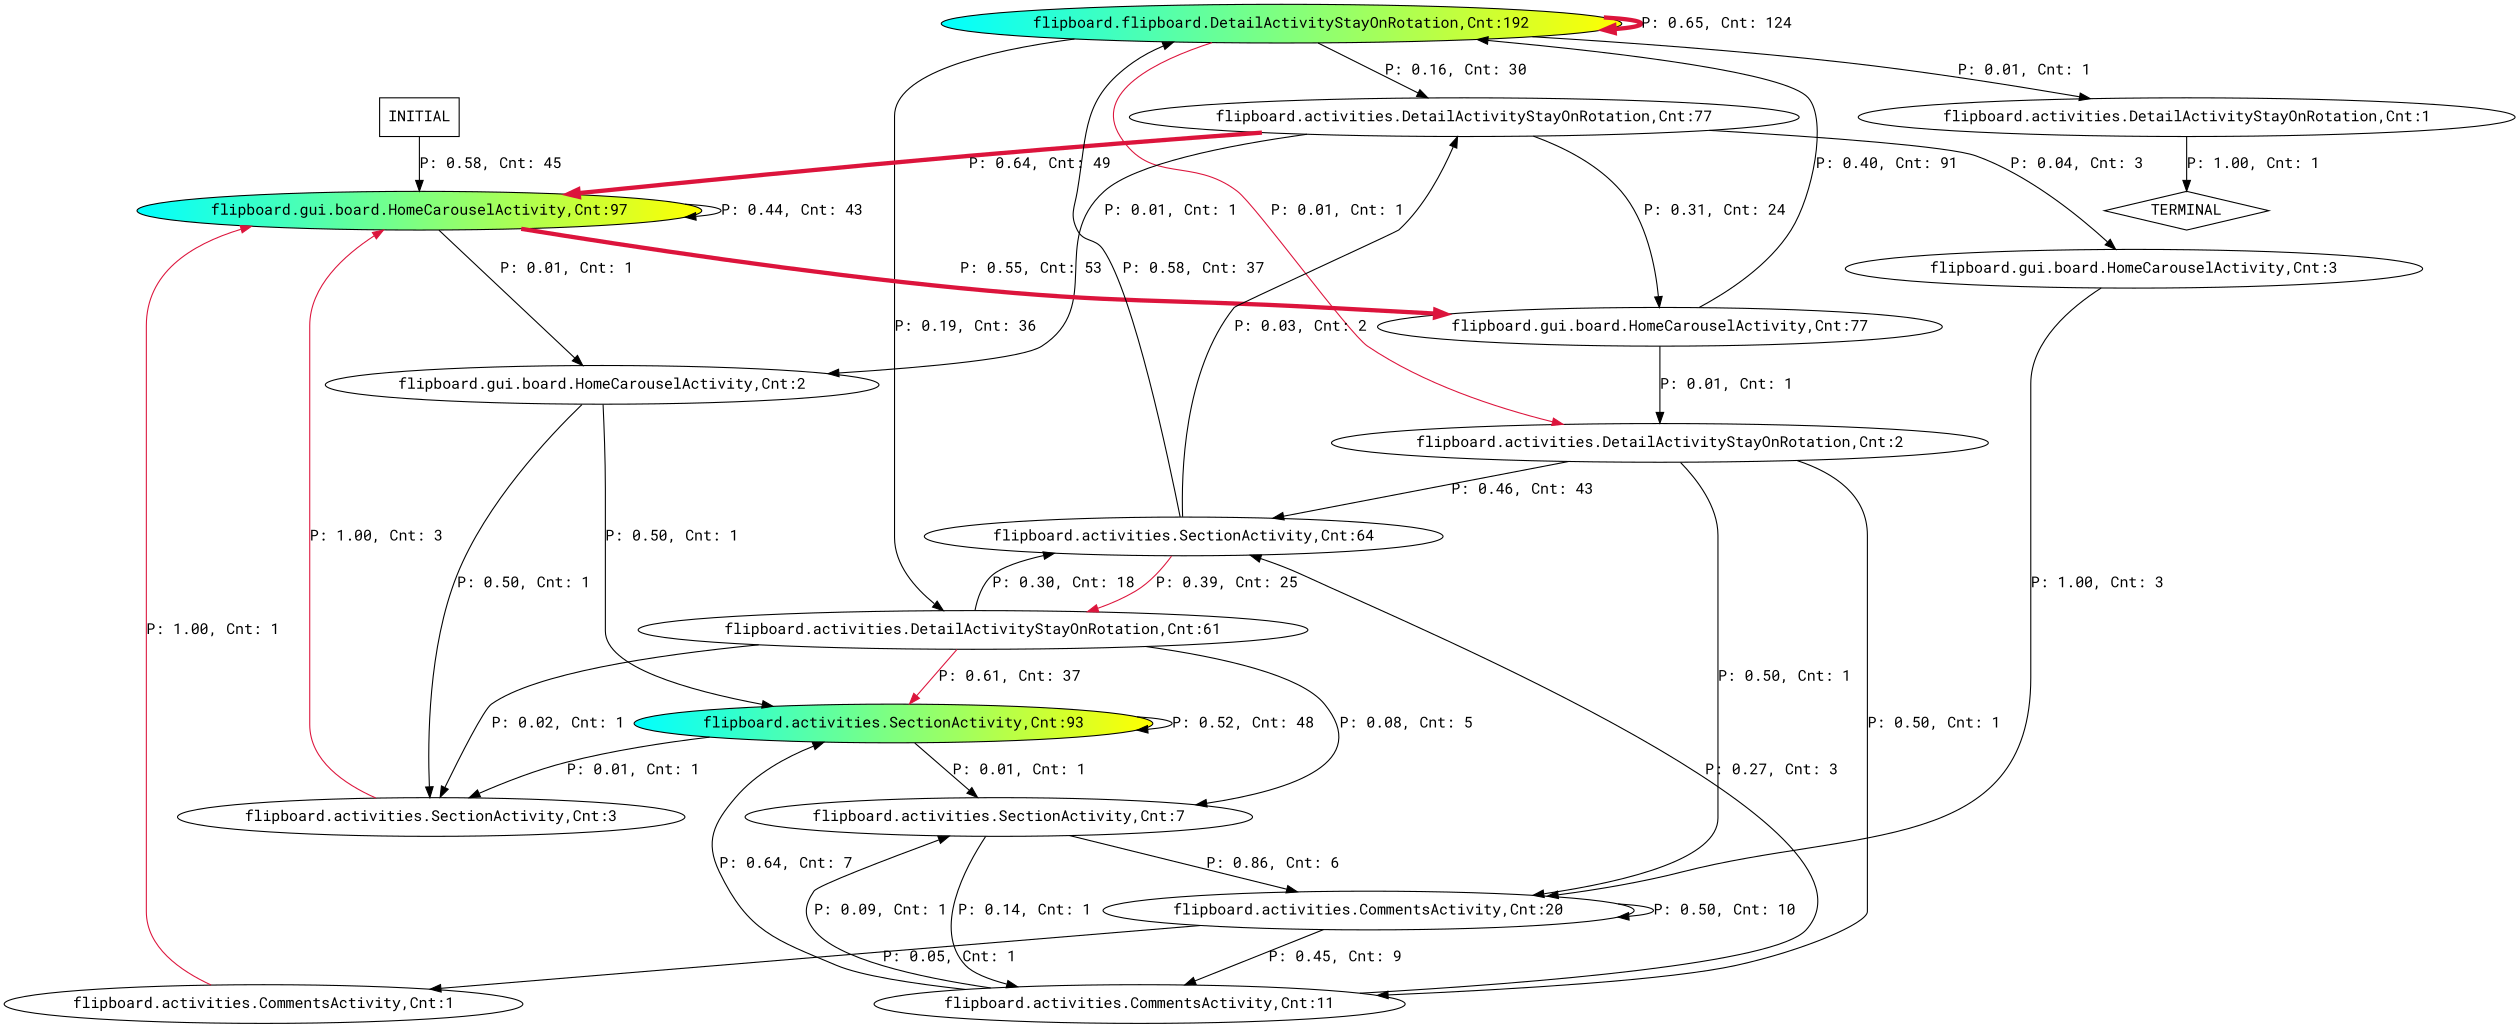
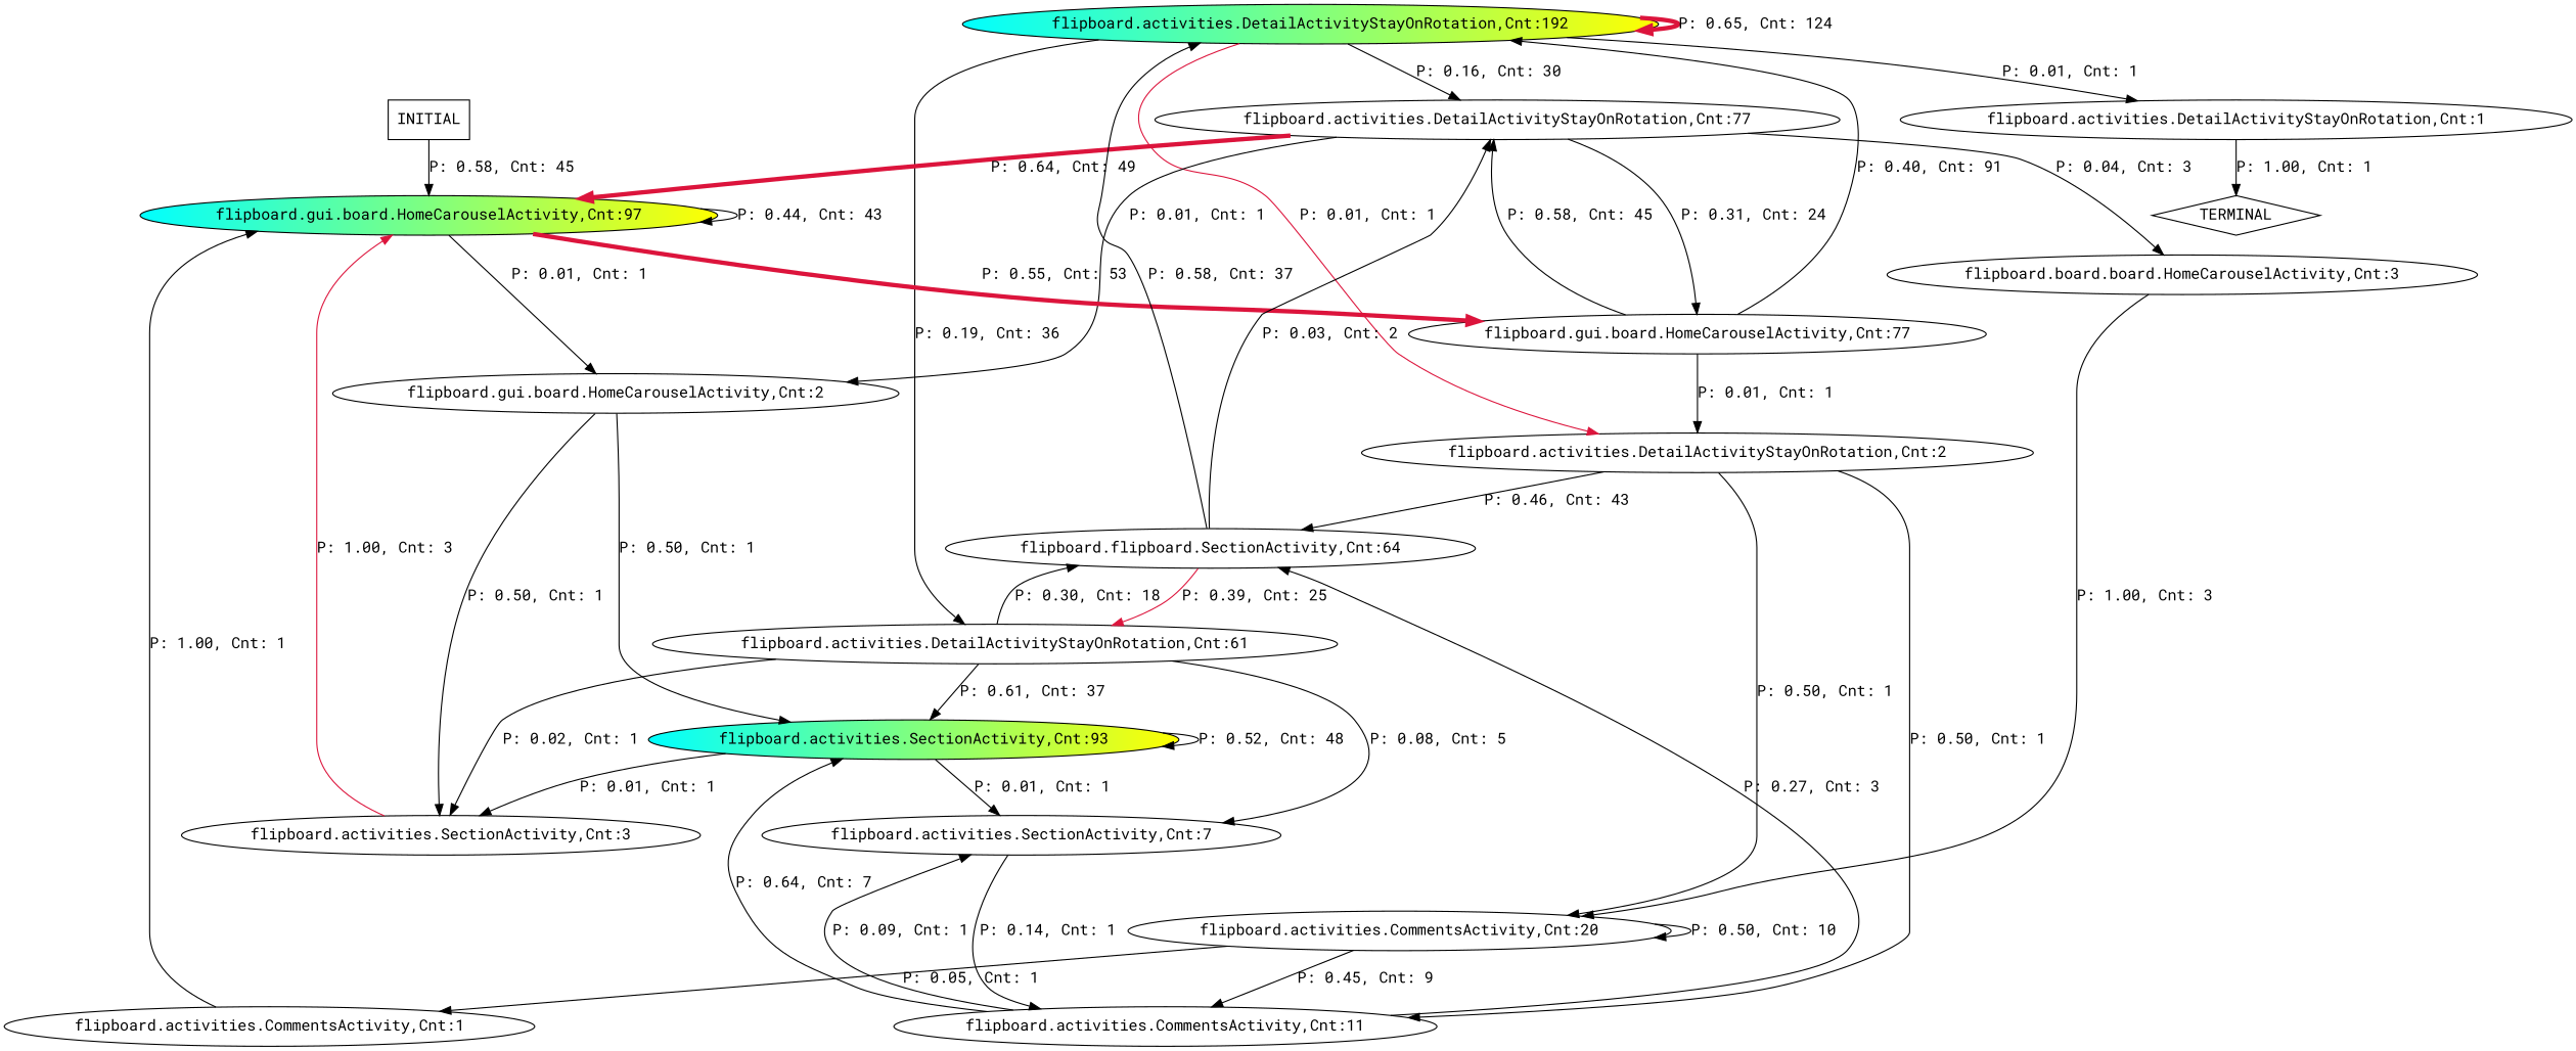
  digraph {
    fontname="Roboto Mono"
    node [fontname="Roboto Mono"]
    edge [fontname="Roboto Mono"]
-   n1 [fillcolor="cyan:yellow" label="flipboard.flipboard.DetailActivityStayOnRotation,Cnt:192" style=filled]
+   n1 [fillcolor="cyan:yellow" label="flipboard.activities.DetailActivityStayOnRotation,Cnt:192" style=filled]
    n2 [label="flipboard.activities.DetailActivityStayOnRotation,Cnt:77"]
    n3 [label="flipboard.activities.DetailActivityStayOnRotation,Cnt:61"]
    n4 [label="flipboard.activities.DetailActivityStayOnRotation,Cnt:2"]
    n5 [label="flipboard.activities.DetailActivityStayOnRotation,Cnt:1"]
    n6 [fillcolor="cyan:yellow" label="flipboard.gui.board.HomeCarouselActivity,Cnt:97" style=filled]
    n7 [label="flipboard.gui.board.HomeCarouselActivity,Cnt:77"]
    n8 [label="flipboard.gui.board.HomeCarouselActivity,Cnt:2"]
-   n9 [label="flipboard.gui.board.HomeCarouselActivity,Cnt:3"]
+   n9 [label="flipboard.board.board.HomeCarouselActivity,Cnt:3"]
    n10 [fillcolor="cyan:yellow" label="flipboard.activities.SectionActivity,Cnt:93" style=filled]
-   n11 [label="flipboard.activities.SectionActivity,Cnt:64"]
+   n11 [label="flipboard.flipboard.SectionActivity,Cnt:64"]
    n12 [label="flipboard.activities.SectionActivity,Cnt:7"]
    n13 [label="flipboard.activities.SectionActivity,Cnt:3"]
    n14 [label="flipboard.activities.CommentsActivity,Cnt:20"]
    n15 [label="flipboard.activities.CommentsActivity,Cnt:11"]
    n16 [label=TERMINAL shape=diamond]
    n17 [label="flipboard.activities.CommentsActivity,Cnt:1"]
    n18 [label=INITIAL shape=box]
    n1 -> n1 [color=crimson label="P: 0.65, Cnt: 124" penwidth=4]
    n1 -> n2 [label="P: 0.16, Cnt: 30"]
    n1 -> n3 [label="P: 0.19, Cnt: 36"]
    n1 -> n4 [color=crimson label="P: 0.01, Cnt: 1"]
    n1 -> n5 [label="P: 0.01, Cnt: 1"]
    n2 -> n6 [color=crimson label="P: 0.64, Cnt: 49" penwidth=4]
    n2 -> n7 [label="P: 0.31, Cnt: 24"]
    n2 -> n8 [label="P: 0.01, Cnt: 1"]
    n2 -> n9 [label="P: 0.04, Cnt: 3"]
-   n3 -> n10 [label="P: 0.61, Cnt: 37" color=crimson]
+   n3 -> n10 [label="P: 0.61, Cnt: 37"]
    n3 -> n11 [label="P: 0.30, Cnt: 18"]
    n3 -> n12 [label="P: 0.08, Cnt: 5"]
    n3 -> n13 [label="P: 0.02, Cnt: 1"]
    n4 -> n11 [label="P: 0.46, Cnt: 43"]
    n4 -> n14 [label="P: 0.50, Cnt: 1"]
    n4 -> n15 [label="P: 0.50, Cnt: 1"]
    n5 -> n16 [label="P: 1.00, Cnt: 1"]
    n6 -> n6 [label="P: 0.44, Cnt: 43"]
    n6 -> n7 [color=crimson label="P: 0.55, Cnt: 53" penwidth=4]
    n6 -> n8 [label="P: 0.01, Cnt: 1"]
    n7 -> n1 [label="P: 0.40, Cnt: 91"]
+   n7 -> n2 [label="P: 0.58, Cnt: 45"]
    n7 -> n4 [label="P: 0.01, Cnt: 1"]
    n8 -> n10 [label="P: 0.50, Cnt: 1"]
    n8 -> n13 [label="P: 0.50, Cnt: 1"]
    n9 -> n14 [label="P: 1.00, Cnt: 3"]
    n10 -> n10 [label="P: 0.52, Cnt: 48"]
    n10 -> n12 [label="P: 0.01, Cnt: 1"]
    n10 -> n13 [label="P: 0.01, Cnt: 1"]
    n11 -> n1 [label="P: 0.58, Cnt: 37"]
    n11 -> n2 [label="P: 0.03, Cnt: 2"]
    n11 -> n3 [color=crimson label="P: 0.39, Cnt: 25"]
-   n12 -> n14 [label="P: 0.86, Cnt: 6"]
    n12 -> n15 [label="P: 0.14, Cnt: 1"]
    n13 -> n6 [color=crimson label="P: 1.00, Cnt: 3"]
    n14 -> n14 [label="P: 0.50, Cnt: 10"]
    n14 -> n15 [label="P: 0.45, Cnt: 9"]
    n14 -> n17 [label="P: 0.05, Cnt: 1"]
    n15 -> n10 [label="P: 0.64, Cnt: 7"]
    n15 -> n11 [label="P: 0.27, Cnt: 3"]
    n15 -> n12 [label="P: 0.09, Cnt: 1"]
-   n17 -> n6 [label="P: 1.00, Cnt: 1" color=crimson]
+   n17 -> n6 [label="P: 1.00, Cnt: 1"]
    n18 -> n6 [label="P: 0.58, Cnt: 45"]
  }
